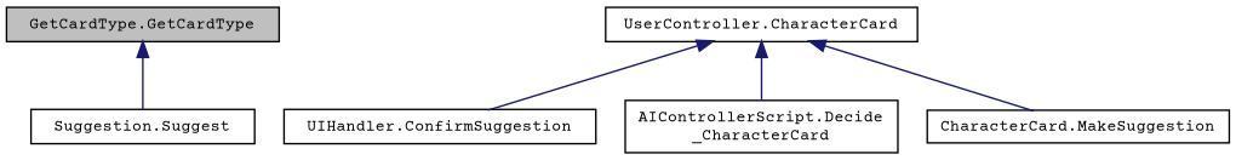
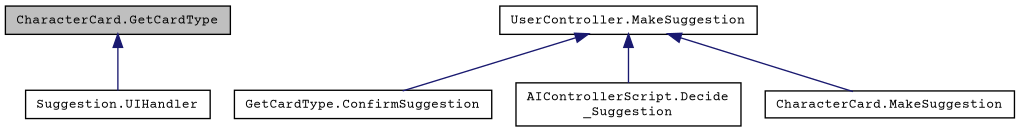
  digraph {
    fontname="Courier Prime"
    rankdir=TB
    node [color=black fillcolor=white fontname="Courier Prime" fontsize=10 shape=record style=filled]
    edge [color=midnightblue dir=back fontname="Courier Prime" fontsize=10 labelfontname=Helvetica labelfontsize=10 style=solid]
-   n1 [fillcolor=grey75 fontcolor=black height=0.2 label="GetCardType.GetCardType" width=0.4]
-   n2 [height=0.2 label="Suggestion.Suggest" width=0.4]
-   n3 [height=0.2 label="UserController.CharacterCard" width=0.4]
-   n4 [height=0.2 label="UIHandler.ConfirmSuggestion" width=0.4]
-   n5 [height=0.2 label="AIControllerScript.Decide\l_CharacterCard" width=0.4]
+   n1 [fillcolor=grey75 fontcolor=black height=0.2 label="CharacterCard.GetCardType" width=0.4]
+   n2 [height=0.2 label="Suggestion.UIHandler" width=0.4]
+   n3 [height=0.2 label="UserController.MakeSuggestion" width=0.4]
+   n4 [height=0.2 label="GetCardType.ConfirmSuggestion" width=0.4]
+   n5 [height=0.2 label="AIControllerScript.Decide\l_Suggestion" width=0.4]
    n6 [height=0.2 label="CharacterCard.MakeSuggestion" width=0.4]
    n1 -> n2
    n3 -> n4
    n3 -> n5
    n3 -> n6
  }
